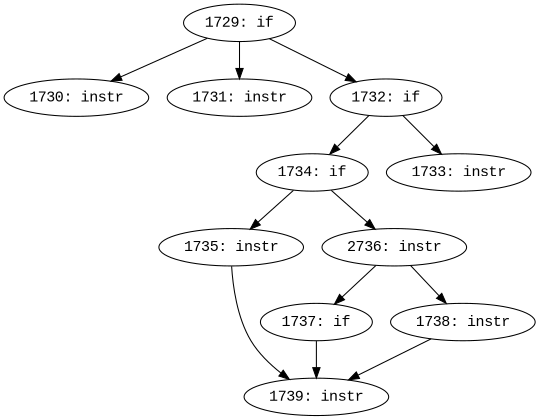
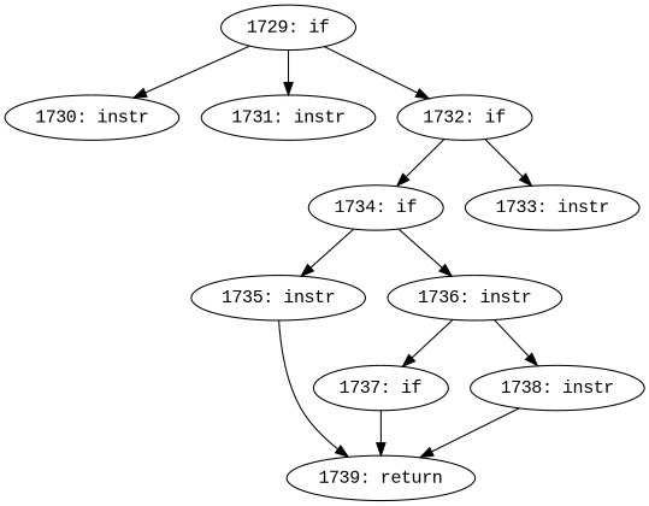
  digraph {
    fontname="Liberation Mono"
    node [fontname="Liberation Mono"]
    edge [fontname="Liberation Mono"]
    n1 [label="1729: if"]
    n2 [label="1730: instr"]
    n3 [label="1731: instr"]
    n4 [label="1732: if"]
    n5 [label="1734: if"]
    n6 [label="1735: instr"]
-   n7 [label="2736: instr"]
+   n7 [label="1736: instr"]
    n8 [label="1733: instr"]
-   n9 [label="1739: instr"]
+   n9 [label="1739: return"]
    n10 [label="1737: if"]
    n11 [label="1738: instr"]
    n1 -> n2
    n1 -> n3
    n1 -> n4
    n4 -> n5
    n4 -> n8
    n5 -> n6
    n5 -> n7
    n6 -> n9
    n7 -> n10
    n7 -> n11
    n10 -> n9
    n11 -> n9
  }
